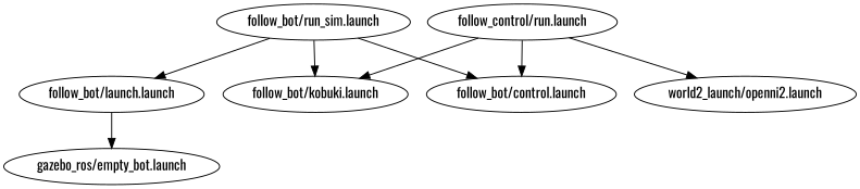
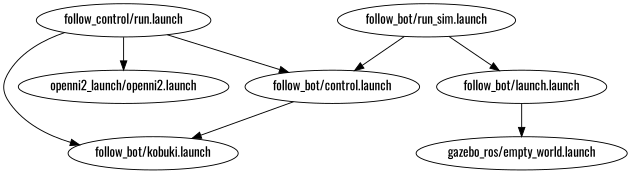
  digraph {
    fontname=Oswald
    node [fontname=Oswald]
    edge [fontname=Oswald]
    n1 [label="follow_control/run.launch"]
    "follow_bot/kobuki.launch"
    "follow_bot/control.launch"
-   "openni2_launch/openni2.launch" [label="world2_launch/openni2.launch"]
+   "openni2_launch/openni2.launch"
    "follow_bot/run_sim.launch"
    n6 [label="follow_bot/launch.launch"]
-   "gazebo_ros/empty_world.launch" [label="gazebo_ros/empty_bot.launch"]
+   "gazebo_ros/empty_world.launch"
    n1 -> "follow_bot/kobuki.launch"
    n1 -> "follow_bot/control.launch"
    n1 -> "openni2_launch/openni2.launch"
-   "follow_bot/run_sim.launch" -> "follow_bot/kobuki.launch"
+   "follow_bot/control.launch" -> "follow_bot/kobuki.launch"
    "follow_bot/run_sim.launch" -> "follow_bot/control.launch"
    "follow_bot/run_sim.launch" -> n6
    n6 -> "gazebo_ros/empty_world.launch"
  }
